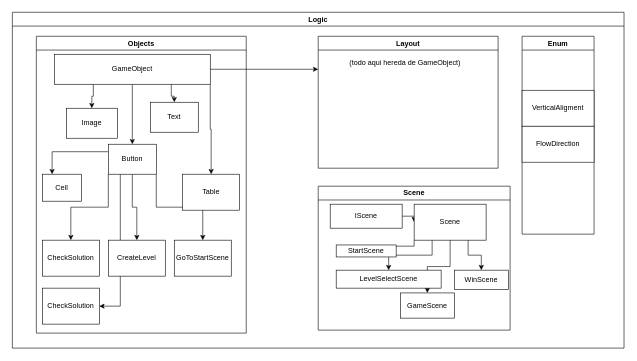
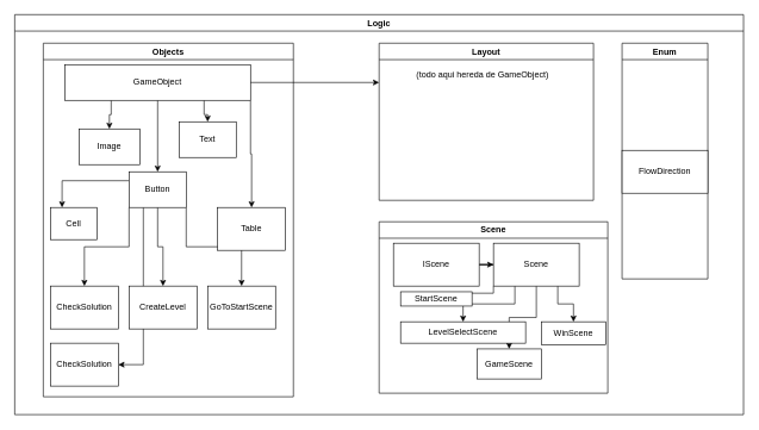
  <mxCell id="0" />
  <mxCell id="1" parent="0" />
  <mxCell id="2" value="Logic" style="swimlane;whiteSpace=wrap;html=1;swimlaneLine=1;" vertex="1" parent="1"><mxGeometry x="20" y="20" width="1020" height="560" as="geometry" /></mxCell>
  <mxCell id="3" value="Layout" style="swimlane;whiteSpace=wrap;html=1;startSize=23;" vertex="1" parent="2"><mxGeometry x="510" y="40" width="300" height="220" as="geometry" /></mxCell>
  <mxCell id="4" value="(todo aqui hereda de GameObject)" style="text;html=1;strokeColor=none;fillColor=none;align=center;verticalAlign=middle;whiteSpace=wrap;rounded=0;" vertex="1" parent="3"><mxGeometry x="30" y="30" width="230" height="30" as="geometry" /></mxCell>
  <mxCell id="5" value="Objects" style="swimlane;whiteSpace=wrap;html=1;" vertex="1" parent="2"><mxGeometry x="40" y="40" width="350" height="495" as="geometry" /></mxCell>
  <mxCell id="6" style="edgeStyle=orthogonalEdgeStyle;rounded=0;orthogonalLoop=1;jettySize=auto;html=1;exitX=0.5;exitY=1;exitDx=0;exitDy=0;" edge="1" parent="5" source="10" target="17"><mxGeometry relative="1" as="geometry" /></mxCell>
  <mxCell id="7" style="edgeStyle=orthogonalEdgeStyle;rounded=0;orthogonalLoop=1;jettySize=auto;html=1;exitX=0.25;exitY=1;exitDx=0;exitDy=0;" edge="1" parent="5" source="10" target="11"><mxGeometry relative="1" as="geometry" /></mxCell>
  <mxCell id="8" style="edgeStyle=orthogonalEdgeStyle;rounded=0;orthogonalLoop=1;jettySize=auto;html=1;exitX=0.75;exitY=1;exitDx=0;exitDy=0;" edge="1" parent="5" source="10" target="18"><mxGeometry relative="1" as="geometry" /></mxCell>
  <mxCell id="9" style="edgeStyle=orthogonalEdgeStyle;rounded=0;orthogonalLoop=1;jettySize=auto;html=1;exitX=1;exitY=1;exitDx=0;exitDy=0;" edge="1" parent="5" source="10" target="20"><mxGeometry relative="1" as="geometry" /></mxCell>
  <mxCell id="10" value="GameObject" style="rounded=0;whiteSpace=wrap;html=1;" vertex="1" parent="5"><mxGeometry x="30" y="30" width="260" height="50" as="geometry" /></mxCell>
  <mxCell id="11" value="Image" style="rounded=0;whiteSpace=wrap;html=1;" vertex="1" parent="5"><mxGeometry x="50" y="120" width="85" height="50" as="geometry" /></mxCell>
  <mxCell id="12" style="edgeStyle=orthogonalEdgeStyle;rounded=0;orthogonalLoop=1;jettySize=auto;html=1;exitX=0;exitY=0.25;exitDx=0;exitDy=0;entryX=0.25;entryY=0;entryDx=0;entryDy=0;" edge="1" parent="5" source="17" target="19"><mxGeometry relative="1" as="geometry" /></mxCell>
  <mxCell id="13" style="edgeStyle=orthogonalEdgeStyle;rounded=0;orthogonalLoop=1;jettySize=auto;html=1;exitX=0;exitY=1;exitDx=0;exitDy=0;" edge="1" parent="5" source="17" target="21"><mxGeometry relative="1" as="geometry" /></mxCell>
  <mxCell id="14" style="edgeStyle=orthogonalEdgeStyle;rounded=0;orthogonalLoop=1;jettySize=auto;html=1;exitX=0.5;exitY=1;exitDx=0;exitDy=0;" edge="1" parent="5" source="17" target="22"><mxGeometry relative="1" as="geometry" /></mxCell>
  <mxCell id="15" style="edgeStyle=orthogonalEdgeStyle;rounded=0;orthogonalLoop=1;jettySize=auto;html=1;exitX=1;exitY=1;exitDx=0;exitDy=0;entryX=0.5;entryY=0;entryDx=0;entryDy=0;" edge="1" parent="5" source="17" target="23"><mxGeometry relative="1" as="geometry" /></mxCell>
  <mxCell id="16" style="edgeStyle=orthogonalEdgeStyle;rounded=0;orthogonalLoop=1;jettySize=auto;html=1;exitX=0.25;exitY=1;exitDx=0;exitDy=0;entryX=1;entryY=0.5;entryDx=0;entryDy=0;" edge="1" parent="5" source="17" target="24"><mxGeometry relative="1" as="geometry" /></mxCell>
  <mxCell id="17" value="Button" style="rounded=0;whiteSpace=wrap;html=1;" vertex="1" parent="5"><mxGeometry x="120" y="180" width="80" height="50" as="geometry" /></mxCell>
  <mxCell id="18" value="Text" style="rounded=0;whiteSpace=wrap;html=1;" vertex="1" parent="5"><mxGeometry x="190" y="110" width="80" height="50" as="geometry" /></mxCell>
  <mxCell id="19" value="Cell" style="rounded=0;whiteSpace=wrap;html=1;" vertex="1" parent="5"><mxGeometry x="10" y="230" width="65" height="45" as="geometry" /></mxCell>
  <mxCell id="20" value="Table" style="rounded=0;whiteSpace=wrap;html=1;" vertex="1" parent="5"><mxGeometry x="244" y="230" width="95" height="60" as="geometry" /></mxCell>
  <mxCell id="21" value="CheckSolution" style="rounded=0;whiteSpace=wrap;html=1;" vertex="1" parent="5"><mxGeometry x="10" y="340" width="95" height="60" as="geometry" /></mxCell>
  <mxCell id="22" value="CreateLevel" style="rounded=0;whiteSpace=wrap;html=1;" vertex="1" parent="5"><mxGeometry x="120" y="340" width="95" height="60" as="geometry" /></mxCell>
  <mxCell id="23" value="GoToStartScene" style="rounded=0;whiteSpace=wrap;html=1;" vertex="1" parent="5"><mxGeometry x="230" y="340" width="95" height="60" as="geometry" /></mxCell>
  <mxCell id="24" value="CheckSolution" style="rounded=0;whiteSpace=wrap;html=1;" vertex="1" parent="5"><mxGeometry x="10" y="420" width="95" height="60" as="geometry" /></mxCell>
  <mxCell id="25" value="Scene" style="swimlane;whiteSpace=wrap;html=1;startSize=23;" vertex="1" parent="2"><mxGeometry x="510" y="290" width="320" height="240" as="geometry" /></mxCell>
  <mxCell id="26" style="edgeStyle=orthogonalEdgeStyle;rounded=0;orthogonalLoop=1;jettySize=auto;html=1;exitX=1;exitY=0.5;exitDx=0;exitDy=0;" edge="1" parent="25" source="27" target="32"><mxGeometry relative="1" as="geometry" /></mxCell>
- <mxCell id="27" value="IScene" style="rounded=0;whiteSpace=wrap;html=1;" vertex="1" parent="25"><mxGeometry x="20" y="30" width="120" height="40" as="geometry" /></mxCell>
+ <mxCell id="27" value="IScene" style="rounded=0;whiteSpace=wrap;html=1;" vertex="1" parent="25"><mxGeometry x="20" y="30" width="120" height="60" as="geometry" /></mxCell>
  <mxCell id="28" style="edgeStyle=orthogonalEdgeStyle;rounded=0;orthogonalLoop=1;jettySize=auto;html=1;exitX=0;exitY=1;exitDx=0;exitDy=0;entryX=0.5;entryY=0;entryDx=0;entryDy=0;" edge="1" parent="25" source="32" target="33"><mxGeometry relative="1" as="geometry"><Array as="points"><mxPoint x="160" y="100" /><mxPoint x="80" y="100" /></Array></mxGeometry></mxCell>
  <mxCell id="29" style="edgeStyle=orthogonalEdgeStyle;rounded=0;orthogonalLoop=1;jettySize=auto;html=1;exitX=0.25;exitY=1;exitDx=0;exitDy=0;" edge="1" parent="25" source="32" target="34"><mxGeometry relative="1" as="geometry" /></mxCell>
  <mxCell id="30" style="edgeStyle=orthogonalEdgeStyle;rounded=0;orthogonalLoop=1;jettySize=auto;html=1;exitX=0.5;exitY=1;exitDx=0;exitDy=0;" edge="1" parent="25" source="32" target="35"><mxGeometry relative="1" as="geometry" /></mxCell>
  <mxCell id="31" style="edgeStyle=orthogonalEdgeStyle;rounded=0;orthogonalLoop=1;jettySize=auto;html=1;exitX=0.75;exitY=1;exitDx=0;exitDy=0;" edge="1" parent="25" source="32" target="36"><mxGeometry relative="1" as="geometry" /></mxCell>
  <mxCell id="32" value="Scene" style="rounded=0;whiteSpace=wrap;html=1;" vertex="1" parent="25"><mxGeometry x="160" y="30" width="120" height="60" as="geometry" /></mxCell>
  <mxCell id="33" value="StartScene" style="rounded=0;whiteSpace=wrap;html=1;" vertex="1" parent="25"><mxGeometry x="30" y="98" width="100" height="20" as="geometry" /></mxCell>
  <mxCell id="34" value="LevelSelectScene" style="rounded=0;whiteSpace=wrap;html=1;" vertex="1" parent="25"><mxGeometry x="30" y="140" width="175" height="30" as="geometry" /></mxCell>
  <mxCell id="35" value="GameScene" style="rounded=0;whiteSpace=wrap;html=1;" vertex="1" parent="25"><mxGeometry x="137" y="178" width="90" height="42" as="geometry" /></mxCell>
  <mxCell id="36" value="WinScene" style="rounded=0;whiteSpace=wrap;html=1;" vertex="1" parent="25"><mxGeometry x="227" y="140" width="90" height="32" as="geometry" /></mxCell>
  <mxCell id="37" style="edgeStyle=orthogonalEdgeStyle;rounded=0;orthogonalLoop=1;jettySize=auto;html=1;exitX=1;exitY=0.5;exitDx=0;exitDy=0;entryX=0;entryY=0.25;entryDx=0;entryDy=0;" edge="1" parent="2" source="10" target="3"><mxGeometry relative="1" as="geometry" /></mxCell>
  <mxCell id="38" value="Enum" style="swimlane;whiteSpace=wrap;html=1;startSize=23;" vertex="1" parent="2"><mxGeometry x="850" y="40" width="120" height="330" as="geometry" /></mxCell>
- <mxCell id="39" value="VerticalAligment" style="rounded=0;whiteSpace=wrap;html=1;" vertex="1" parent="38"><mxGeometry y="90" width="120" height="60" as="geometry" /></mxCell>
  <mxCell id="40" value="FlowDirection" style="rounded=0;whiteSpace=wrap;html=1;" vertex="1" parent="38"><mxGeometry y="150" width="120" height="60" as="geometry" /></mxCell>
